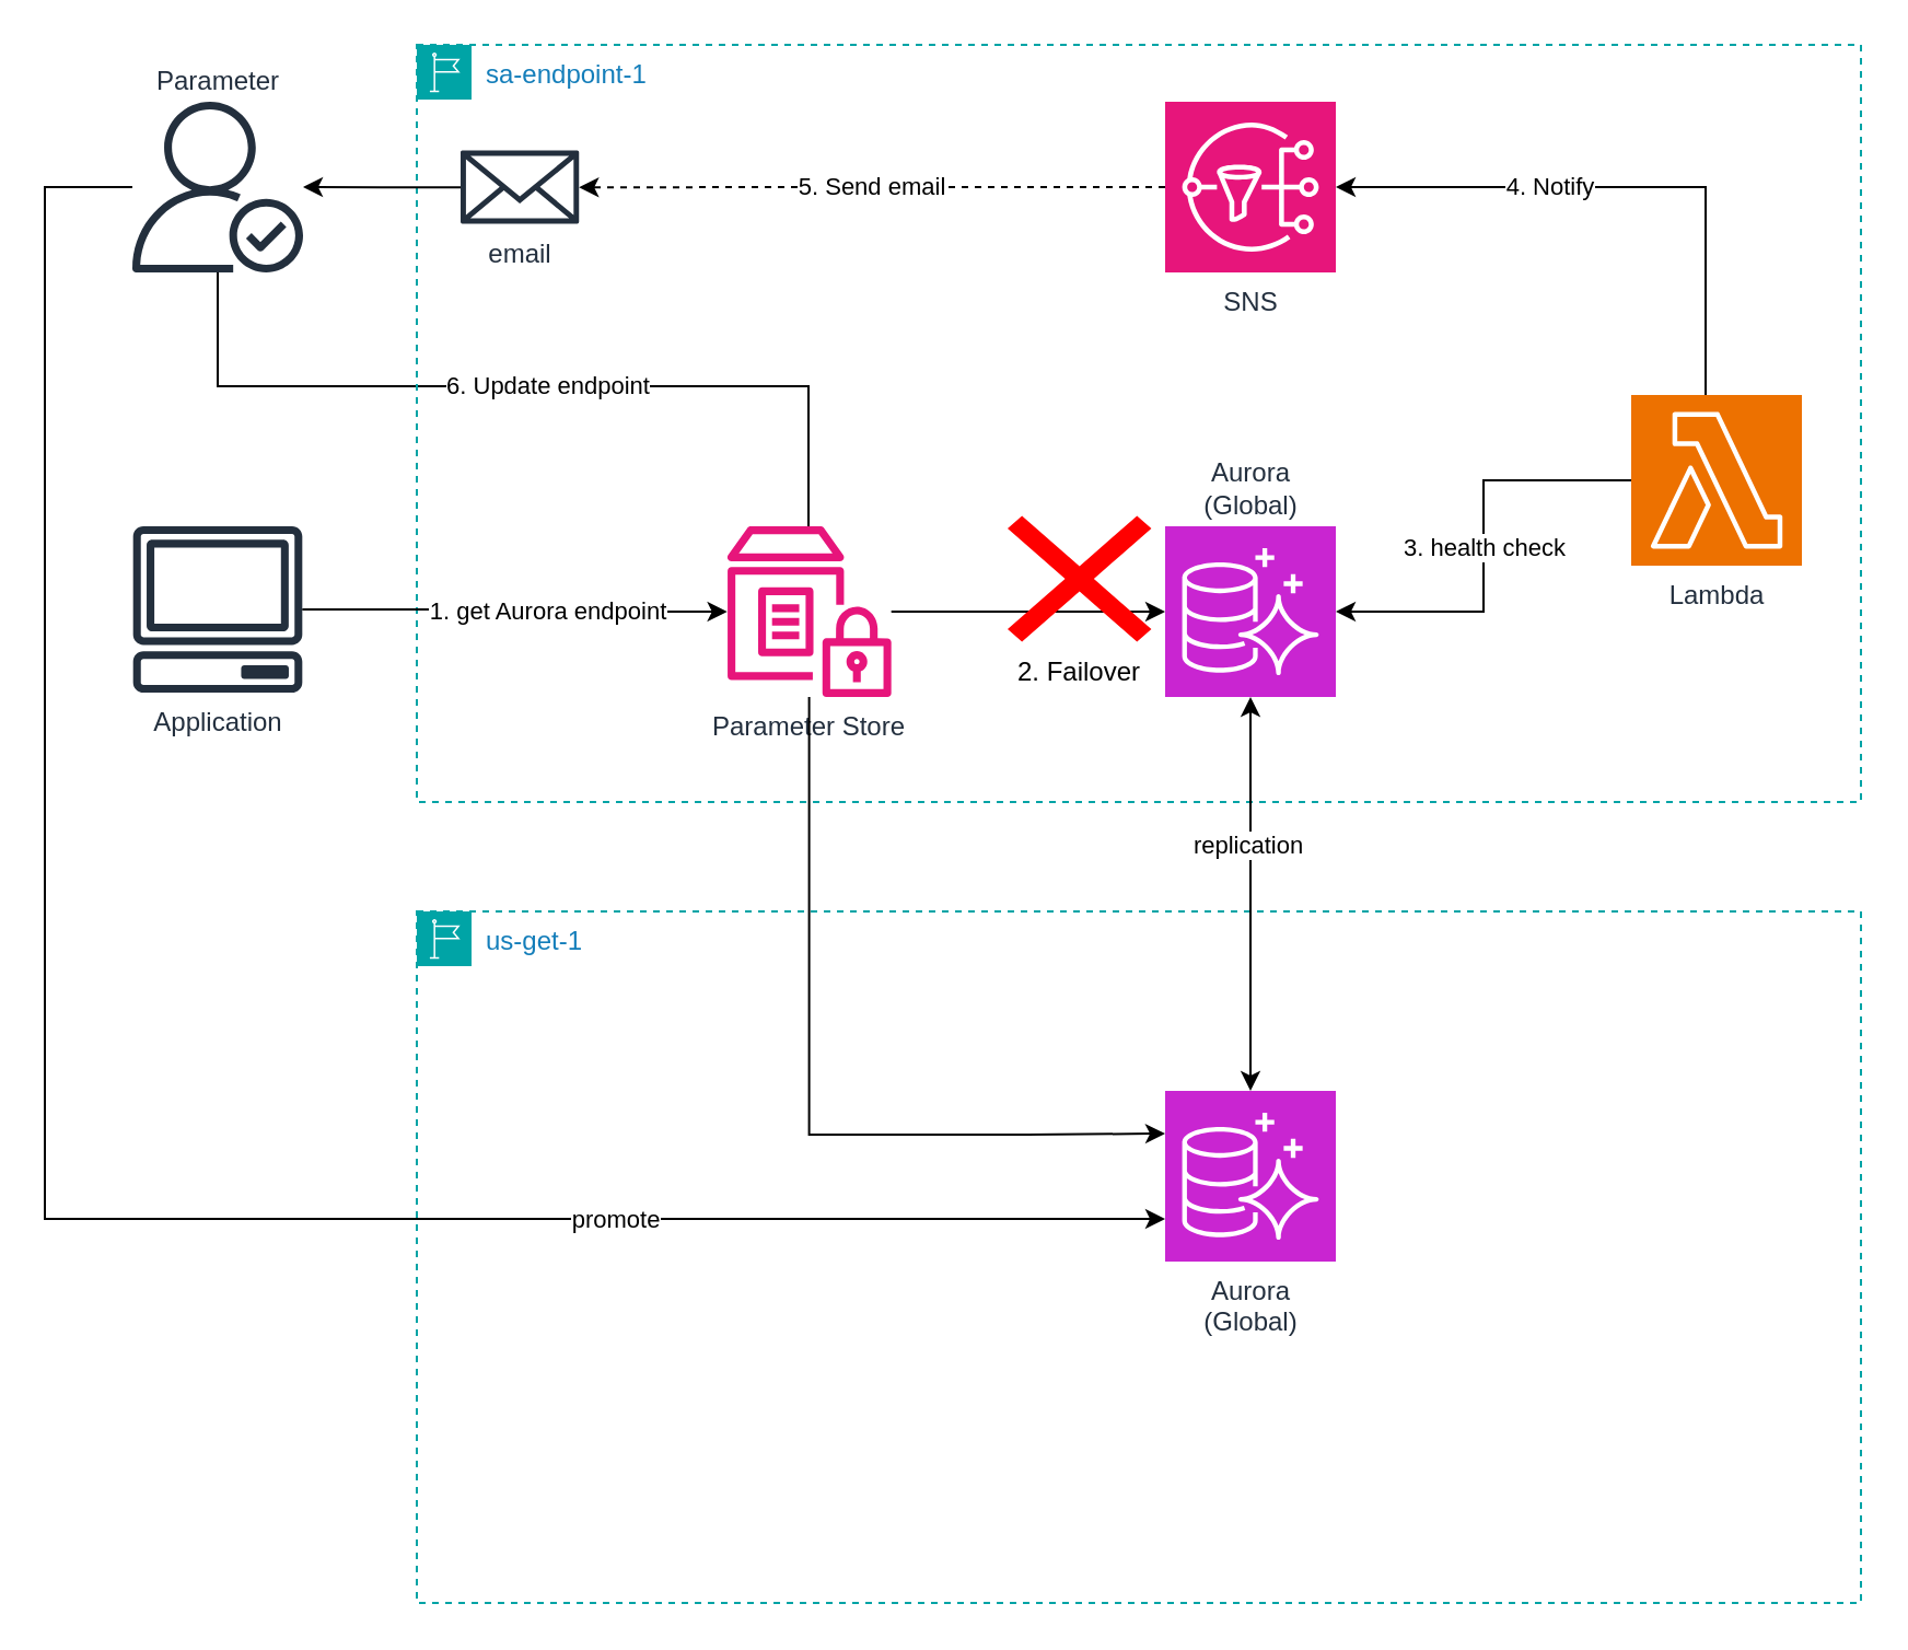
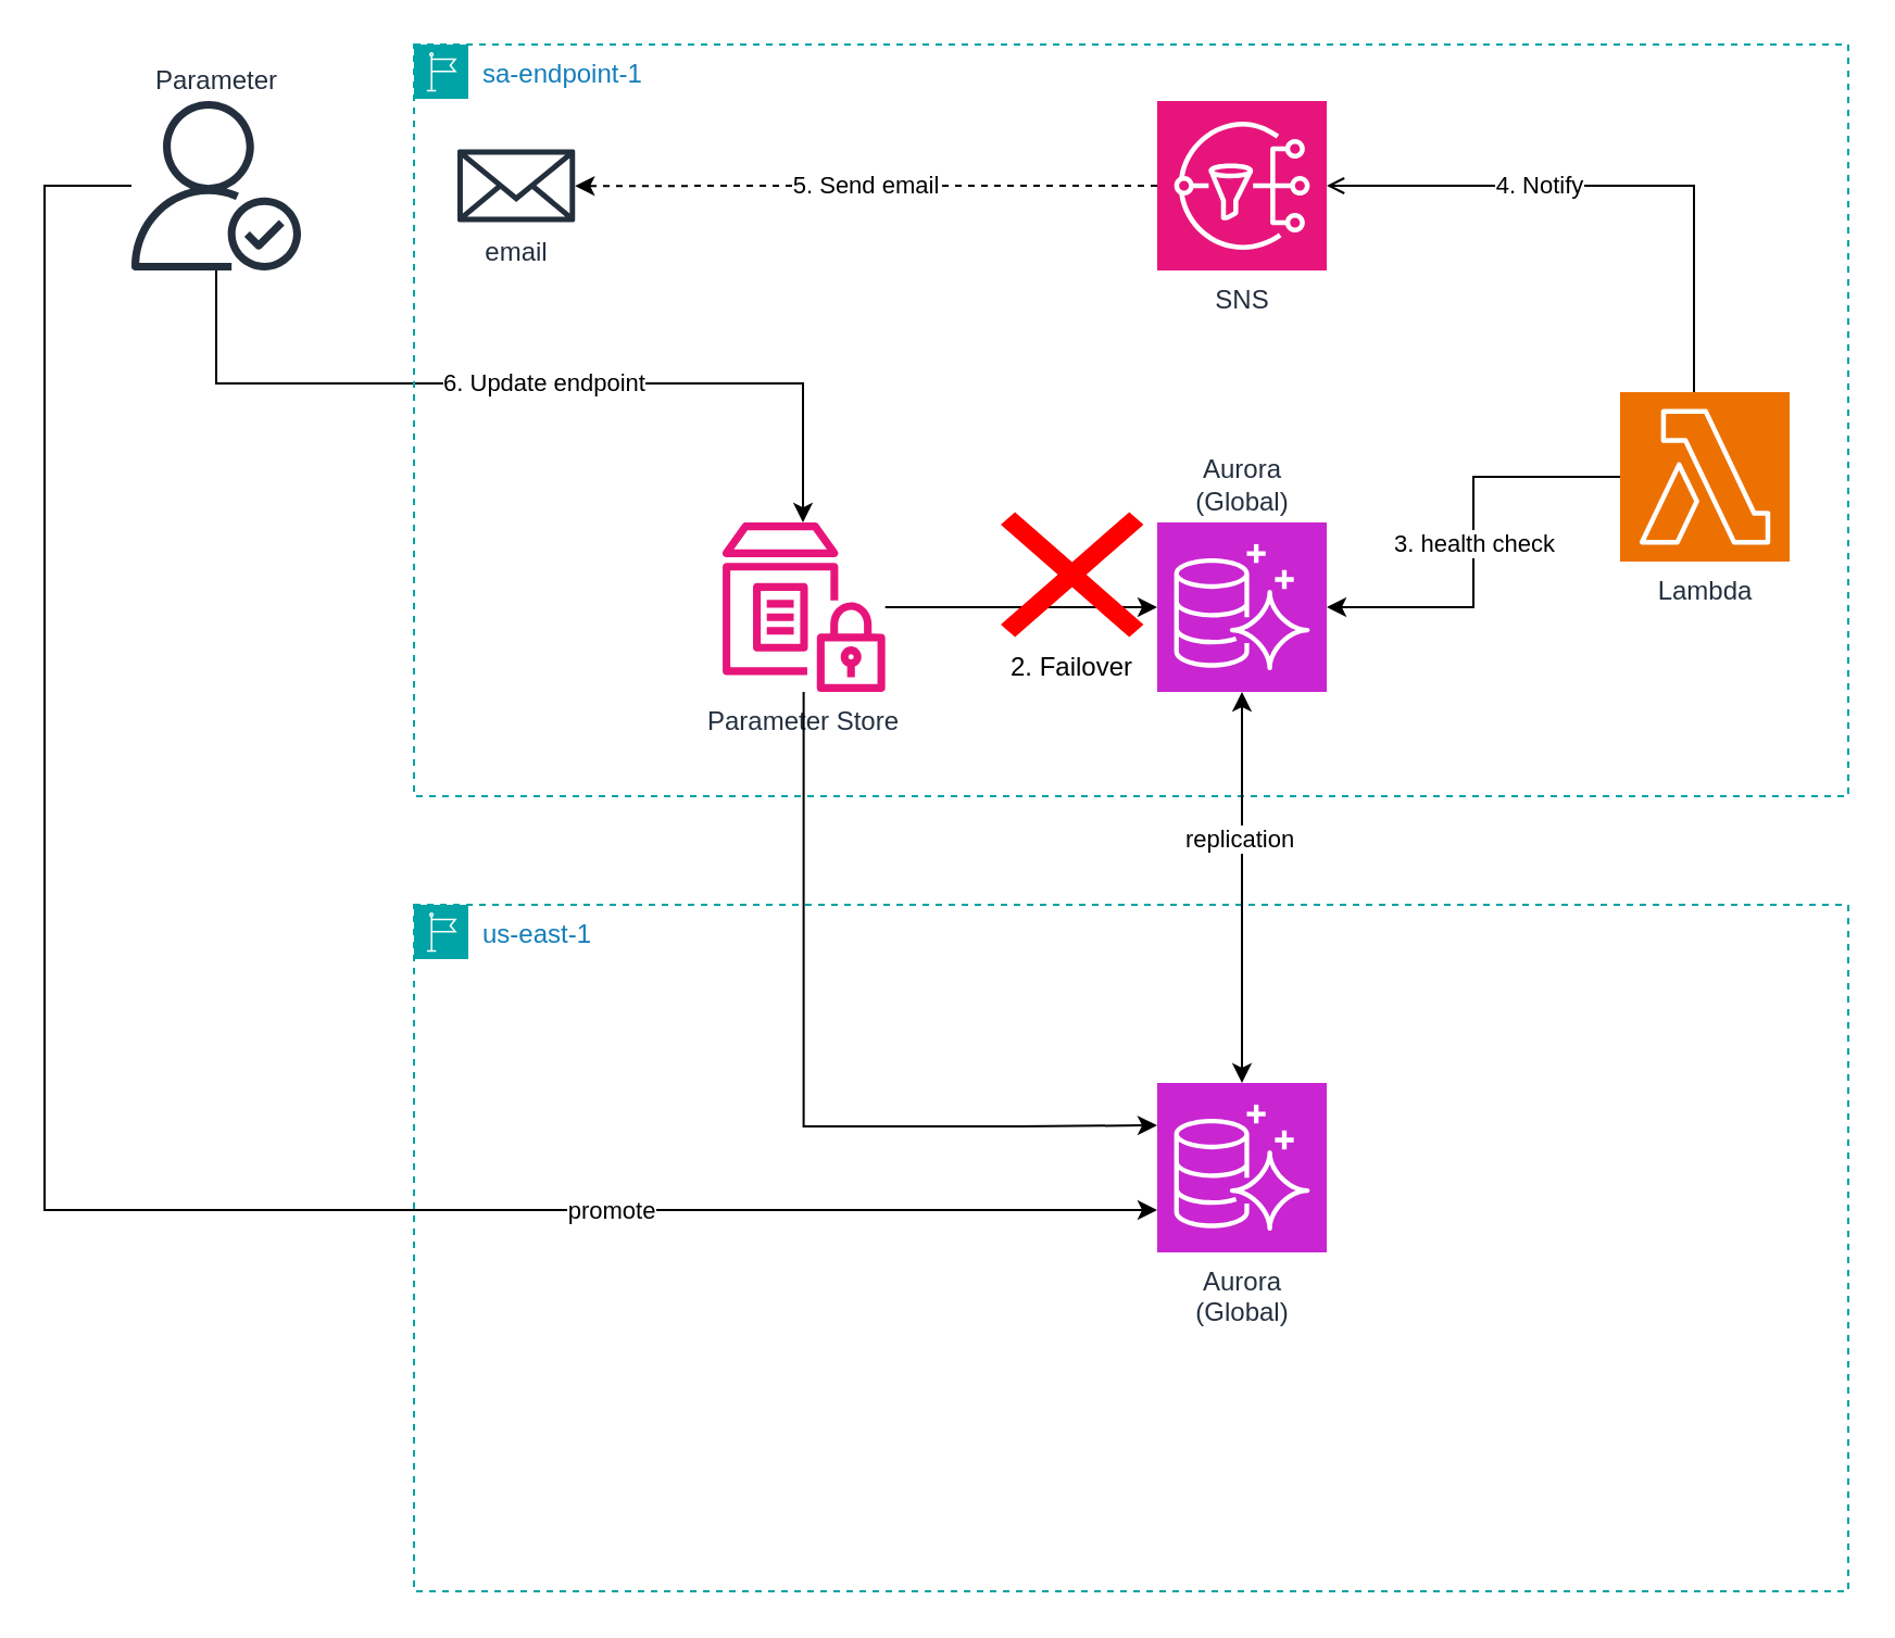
  <mxCell id="0" />
  <mxCell id="1" parent="0" />
- <mxCell id="2" value="6. Update endpoint" style="edgeStyle=orthogonalEdgeStyle;rounded=0;orthogonalLoop=1;jettySize=auto;html=1;endArrow=none;" edge="1" parent="1" source="3" target="9"><mxGeometry x="0.052" relative="1" as="geometry"><Array as="points"><mxPoint x="99" y="176" /><mxPoint x="369" y="176" /></Array><mxPoint as="offset" /></mxGeometry></mxCell>
+ <mxCell id="2" value="6. Update endpoint" style="edgeStyle=orthogonalEdgeStyle;rounded=0;orthogonalLoop=1;jettySize=auto;html=1;" edge="1" parent="1" source="3" target="9"><mxGeometry x="0.052" relative="1" as="geometry"><Array as="points"><mxPoint x="99" y="176" /><mxPoint x="369" y="176" /></Array><mxPoint as="offset" /></mxGeometry></mxCell>
  <mxCell id="3" value="Parameter" style="sketch=0;outlineConnect=0;fontColor=#232F3E;gradientColor=none;fillColor=#232F3D;strokeColor=none;dashed=0;verticalLabelPosition=top;verticalAlign=bottom;align=center;html=1;fontSize=12;fontStyle=0;aspect=fixed;pointerEvents=1;shape=mxgraph.aws4.authenticated_user;labelPosition=center;" vertex="1" parent="1"><mxGeometry x="60" y="46" width="78" height="78" as="geometry" /></mxCell>
- <mxCell id="4" value="Application" style="sketch=0;outlineConnect=0;fontColor=#232F3E;gradientColor=none;fillColor=#232F3D;strokeColor=none;dashed=0;verticalLabelPosition=bottom;verticalAlign=top;align=center;html=1;fontSize=12;fontStyle=0;aspect=fixed;pointerEvents=1;shape=mxgraph.aws4.client;" vertex="1" parent="1"><mxGeometry x="60" y="240" width="78" height="76" as="geometry" /></mxCell>
  <mxCell id="5" value="sa-endpoint-1" style="points=[[0,0],[0.25,0],[0.5,0],[0.75,0],[1,0],[1,0.25],[1,0.5],[1,0.75],[1,1],[0.75,1],[0.5,1],[0.25,1],[0,1],[0,0.75],[0,0.5],[0,0.25]];outlineConnect=0;gradientColor=none;html=1;whiteSpace=wrap;fontSize=12;fontStyle=0;container=1;pointerEvents=0;collapsible=0;recursiveResize=0;shape=mxgraph.aws4.group;grIcon=mxgraph.aws4.group_region;strokeColor=#00A4A6;fillColor=none;verticalAlign=top;align=left;spacingLeft=30;fontColor=#147EBA;dashed=1;" vertex="1" parent="1"><mxGeometry x="190" y="20" width="660" height="346" as="geometry" /></mxCell>
  <mxCell id="6" value="5. Send email" style="edgeStyle=orthogonalEdgeStyle;rounded=0;orthogonalLoop=1;jettySize=auto;html=1;dashed=1;" edge="1" parent="5" source="10" target="7"><mxGeometry relative="1" as="geometry" /></mxCell>
  <mxCell id="7" value="email" style="sketch=0;outlineConnect=0;fontColor=#232F3E;gradientColor=none;fillColor=#232F3D;strokeColor=none;dashed=0;verticalLabelPosition=bottom;verticalAlign=top;align=center;html=1;fontSize=12;fontStyle=0;aspect=fixed;pointerEvents=1;shape=mxgraph.aws4.email_2;" vertex="1" parent="5"><mxGeometry x="20" y="48" width="54.12" height="34" as="geometry" /></mxCell>
  <mxCell id="8" value="Lambda" style="sketch=0;points=[[0,0,0],[0.25,0,0],[0.5,0,0],[0.75,0,0],[1,0,0],[0,1,0],[0.25,1,0],[0.5,1,0],[0.75,1,0],[1,1,0],[0,0.25,0],[0,0.5,0],[0,0.75,0],[1,0.25,0],[1,0.5,0],[1,0.75,0]];outlineConnect=0;fontColor=#232F3E;fillColor=#ED7100;strokeColor=#ffffff;dashed=0;verticalLabelPosition=bottom;verticalAlign=top;align=center;html=1;fontSize=12;fontStyle=0;aspect=fixed;shape=mxgraph.aws4.resourceIcon;resIcon=mxgraph.aws4.lambda;" vertex="1" parent="5"><mxGeometry x="555" y="160" width="78" height="78" as="geometry" /></mxCell>
  <mxCell id="9" value="Parameter Store" style="sketch=0;outlineConnect=0;fontColor=#232F3E;gradientColor=none;fillColor=#E7157B;strokeColor=none;dashed=0;verticalLabelPosition=bottom;verticalAlign=top;align=center;html=1;fontSize=12;fontStyle=0;aspect=fixed;pointerEvents=1;shape=mxgraph.aws4.parameter_store;" vertex="1" parent="5"><mxGeometry x="141.84" y="220" width="75" height="78" as="geometry" /></mxCell>
  <mxCell id="10" value="SNS" style="sketch=0;points=[[0,0,0],[0.25,0,0],[0.5,0,0],[0.75,0,0],[1,0,0],[0,1,0],[0.25,1,0],[0.5,1,0],[0.75,1,0],[1,1,0],[0,0.25,0],[0,0.5,0],[0,0.75,0],[1,0.25,0],[1,0.5,0],[1,0.75,0]];outlineConnect=0;fontColor=#232F3E;fillColor=#E7157B;strokeColor=#ffffff;dashed=0;verticalLabelPosition=bottom;verticalAlign=top;align=center;html=1;fontSize=12;fontStyle=0;aspect=fixed;shape=mxgraph.aws4.resourceIcon;resIcon=mxgraph.aws4.sns;" vertex="1" parent="5"><mxGeometry x="342" y="26" width="78" height="78" as="geometry" /></mxCell>
- <mxCell id="11" value="4. Notify" style="edgeStyle=orthogonalEdgeStyle;rounded=0;orthogonalLoop=1;jettySize=auto;html=1;entryX=1;entryY=0.5;entryDx=0;entryDy=0;entryPerimeter=0;" edge="1" parent="5" source="8" target="10"><mxGeometry x="0.259" relative="1" as="geometry"><Array as="points"><mxPoint x="589" y="65" /></Array><mxPoint as="offset" /></mxGeometry></mxCell>
+ <mxCell id="11" value="4. Notify" style="edgeStyle=orthogonalEdgeStyle;rounded=0;orthogonalLoop=1;jettySize=auto;html=1;entryX=1;entryY=0.5;entryDx=0;entryDy=0;entryPerimeter=0;endArrow=open;" edge="1" parent="5" source="8" target="10"><mxGeometry x="0.259" relative="1" as="geometry"><Array as="points"><mxPoint x="589" y="65" /></Array><mxPoint as="offset" /></mxGeometry></mxCell>
  <mxCell id="12" style="edgeStyle=orthogonalEdgeStyle;rounded=0;orthogonalLoop=1;jettySize=auto;html=1;" edge="1" parent="5" source="9" target="13"><mxGeometry relative="1" as="geometry" /></mxCell>
  <mxCell id="13" value="Aurora&lt;br&gt;(Global)" style="sketch=0;points=[[0,0,0],[0.25,0,0],[0.5,0,0],[0.75,0,0],[1,0,0],[0,1,0],[0.25,1,0],[0.5,1,0],[0.75,1,0],[1,1,0],[0,0.25,0],[0,0.5,0],[0,0.75,0],[1,0.25,0],[1,0.5,0],[1,0.75,0]];outlineConnect=0;fontColor=#232F3E;fillColor=#C925D1;strokeColor=#ffffff;dashed=0;verticalLabelPosition=top;verticalAlign=bottom;align=center;html=1;fontSize=12;fontStyle=0;aspect=fixed;shape=mxgraph.aws4.resourceIcon;resIcon=mxgraph.aws4.aurora;labelPosition=center;" vertex="1" parent="5"><mxGeometry x="342" y="220" width="78" height="78" as="geometry" /></mxCell>
  <mxCell id="14" value="3. health check" style="edgeStyle=orthogonalEdgeStyle;rounded=0;orthogonalLoop=1;jettySize=auto;html=1;entryX=1;entryY=0.5;entryDx=0;entryDy=0;entryPerimeter=0;" edge="1" parent="5" source="8" target="13"><mxGeometry relative="1" as="geometry" /></mxCell>
  <mxCell id="15" value="2. Failover" style="shape=mxgraph.mockup.markup.redX;fillColor=#ff0000;html=1;shadow=0;whiteSpace=wrap;strokeColor=none;labelPosition=center;verticalLabelPosition=bottom;align=center;verticalAlign=top;" vertex="1" parent="5"><mxGeometry x="270" y="215.25" width="65.71" height="57.5" as="geometry" /></mxCell>
- <mxCell id="16" style="edgeStyle=orthogonalEdgeStyle;rounded=0;orthogonalLoop=1;jettySize=auto;html=1;" edge="1" parent="1" source="7" target="3"><mxGeometry relative="1" as="geometry" /></mxCell>
- <mxCell id="17" value="1. get Aurora endpoint" style="edgeStyle=orthogonalEdgeStyle;rounded=0;orthogonalLoop=1;jettySize=auto;html=1;" edge="1" parent="1" source="4" target="9"><mxGeometry x="0.161" relative="1" as="geometry"><mxPoint x="158.005" y="278" as="sourcePoint" /><mxPoint as="offset" /></mxGeometry></mxCell>
- <mxCell id="18" value="us-get-1" style="points=[[0,0],[0.25,0],[0.5,0],[0.75,0],[1,0],[1,0.25],[1,0.5],[1,0.75],[1,1],[0.75,1],[0.5,1],[0.25,1],[0,1],[0,0.75],[0,0.5],[0,0.25]];outlineConnect=0;gradientColor=none;html=1;whiteSpace=wrap;fontSize=12;fontStyle=0;container=1;pointerEvents=0;collapsible=0;recursiveResize=0;shape=mxgraph.aws4.group;grIcon=mxgraph.aws4.group_region;strokeColor=#00A4A6;fillColor=none;verticalAlign=top;align=left;spacingLeft=30;fontColor=#147EBA;dashed=1;" vertex="1" parent="1"><mxGeometry x="190" y="416" width="660" height="316" as="geometry" /></mxCell>
+ <mxCell id="18" value="us-east-1" style="points=[[0,0],[0.25,0],[0.5,0],[0.75,0],[1,0],[1,0.25],[1,0.5],[1,0.75],[1,1],[0.75,1],[0.5,1],[0.25,1],[0,1],[0,0.75],[0,0.5],[0,0.25]];outlineConnect=0;gradientColor=none;html=1;whiteSpace=wrap;fontSize=12;fontStyle=0;container=1;pointerEvents=0;collapsible=0;recursiveResize=0;shape=mxgraph.aws4.group;grIcon=mxgraph.aws4.group_region;strokeColor=#00A4A6;fillColor=none;verticalAlign=top;align=left;spacingLeft=30;fontColor=#147EBA;dashed=1;" vertex="1" parent="1"><mxGeometry x="190" y="416" width="660" height="316" as="geometry" /></mxCell>
  <mxCell id="19" value="Aurora&lt;br&gt;(Global)" style="sketch=0;points=[[0,0,0],[0.25,0,0],[0.5,0,0],[0.75,0,0],[1,0,0],[0,1,0],[0.25,1,0],[0.5,1,0],[0.75,1,0],[1,1,0],[0,0.25,0],[0,0.5,0],[0,0.75,0],[1,0.25,0],[1,0.5,0],[1,0.75,0]];outlineConnect=0;fontColor=#232F3E;fillColor=#C925D1;strokeColor=#ffffff;dashed=0;verticalLabelPosition=bottom;verticalAlign=top;align=center;html=1;fontSize=12;fontStyle=0;aspect=fixed;shape=mxgraph.aws4.resourceIcon;resIcon=mxgraph.aws4.aurora;" vertex="1" parent="18"><mxGeometry x="342" y="82" width="78" height="78" as="geometry" /></mxCell>
  <mxCell id="20" value="replication" style="edgeStyle=orthogonalEdgeStyle;rounded=0;orthogonalLoop=1;jettySize=auto;html=1;startArrow=classic;startFill=1;" edge="1" parent="1" source="13" target="19"><mxGeometry x="-0.244" y="-1" relative="1" as="geometry"><mxPoint as="offset" /></mxGeometry></mxCell>
  <mxCell id="21" value="promote" style="edgeStyle=orthogonalEdgeStyle;rounded=0;orthogonalLoop=1;jettySize=auto;html=1;entryX=0;entryY=0.75;entryDx=0;entryDy=0;entryPerimeter=0;" edge="1" parent="1" source="3" target="19"><mxGeometry x="0.508" relative="1" as="geometry"><Array as="points"><mxPoint x="20" y="85" /><mxPoint x="20" y="557" /></Array><mxPoint as="offset" /></mxGeometry></mxCell>
  <mxCell id="22" style="edgeStyle=orthogonalEdgeStyle;rounded=0;orthogonalLoop=1;jettySize=auto;html=1;entryX=0;entryY=0.25;entryDx=0;entryDy=0;entryPerimeter=0;" edge="1" parent="1" source="9" target="19"><mxGeometry relative="1" as="geometry"><Array as="points"><mxPoint x="369" y="518" /><mxPoint x="469" y="518" /></Array></mxGeometry></mxCell>
